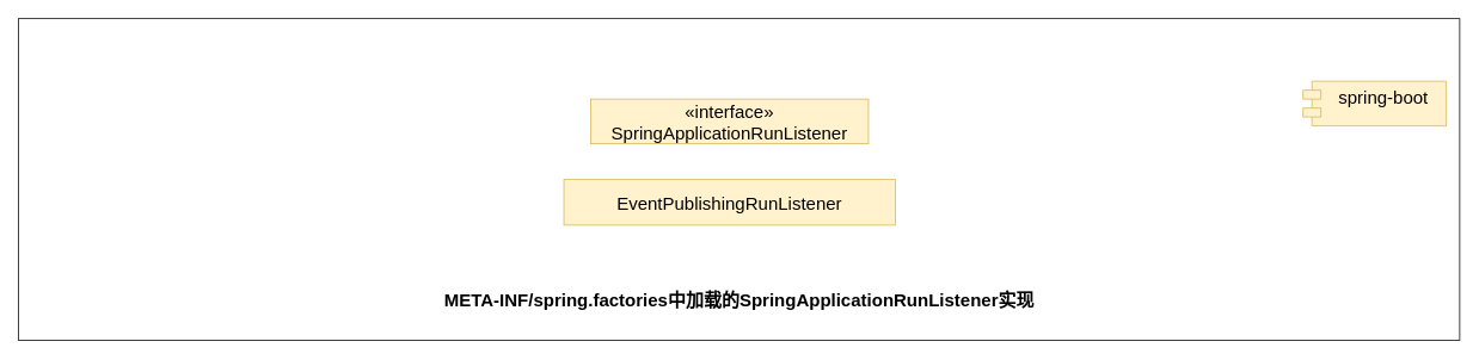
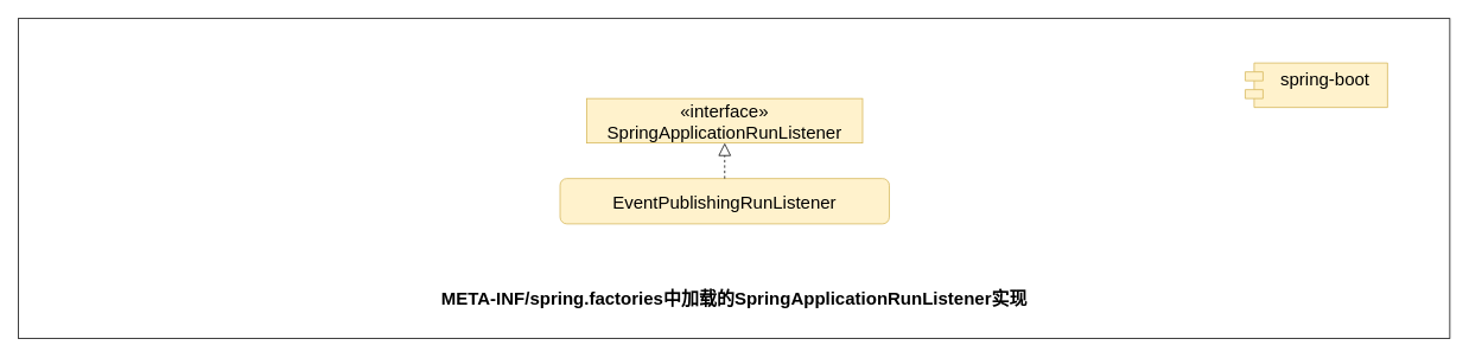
  <mxCell id="0" />
  <mxCell id="1" parent="0" />
  <mxCell id="2" value="" style="rounded=0;whiteSpace=wrap;html=1;" parent="1" vertex="1"><mxGeometry x="20" y="20" width="1609" height="360" as="geometry" /></mxCell>
  <mxCell id="3" value="«interface»&lt;br&gt;SpringApplicationRunListener" style="html=1;whiteSpace=wrap;fontSize=20;fontStyle=0;fillColor=#fff2cc;strokeColor=#d6b656;" parent="1" vertex="1"><mxGeometry x="659" y="110" width="310" height="50" as="geometry" /></mxCell>
- <mxCell id="4" value="spring-boot&lt;div&gt;&lt;div&gt;&lt;br&gt;&lt;/div&gt;&lt;/div&gt;" style="shape=module;align=left;spacingLeft=20;align=center;verticalAlign=top;whiteSpace=wrap;html=1;fontSize=20;fillColor=#fff2cc;strokeColor=#d6b656;" parent="1" vertex="1"><mxGeometry x="1454" y="90" width="160" height="50" as="geometry" /></mxCell>
- <mxCell id="5" value="&lt;div&gt;EventPublishingRunListener&lt;/div&gt;" style="html=1;whiteSpace=wrap;fontSize=20;verticalAlign=middle;align=center;fillColor=#fff2cc;strokeColor=#d6b656;" parent="1" vertex="1"><mxGeometry x="629" y="200" width="370" height="51" as="geometry" /></mxCell>
+ <mxCell id="4" value="spring-boot&lt;div&gt;&lt;div&gt;&lt;br&gt;&lt;/div&gt;&lt;/div&gt;" style="shape=module;align=left;spacingLeft=20;align=center;verticalAlign=top;whiteSpace=wrap;html=1;fontSize=20;fillColor=#fff2cc;strokeColor=#d6b656;" parent="1" vertex="1"><mxGeometry x="1399" y="70" width="160" height="50" as="geometry" /></mxCell>
+ <mxCell id="5" value="&lt;div&gt;EventPublishingRunListener&lt;/div&gt;" style="html=1;whiteSpace=wrap;fontSize=20;verticalAlign=middle;align=center;fillColor=#fff2cc;strokeColor=#d6b656;rounded=1;" parent="1" vertex="1"><mxGeometry x="629" y="200" width="370" height="51" as="geometry" /></mxCell>
+ <mxCell id="6" value="" style="endArrow=block;dashed=1;endFill=0;endSize=12;html=1;rounded=0;exitX=0.5;exitY=0;exitDx=0;exitDy=0;entryX=0.5;entryY=1;entryDx=0;entryDy=0;" parent="1" source="5" target="3" edge="1"><mxGeometry width="160" relative="1" as="geometry"><mxPoint x="1260" y="250" as="sourcePoint" /><mxPoint x="1420" y="250" as="targetPoint" /></mxGeometry></mxCell>
  <mxCell id="7" value="META-INF/spring.factories中加载的SpringApplicationRunListener实现" style="text;html=1;align=center;verticalAlign=middle;whiteSpace=wrap;rounded=0;fontSize=20;fontStyle=1" parent="1" vertex="1"><mxGeometry x="404.5" y="320" width="840" height="30" as="geometry" /></mxCell>
